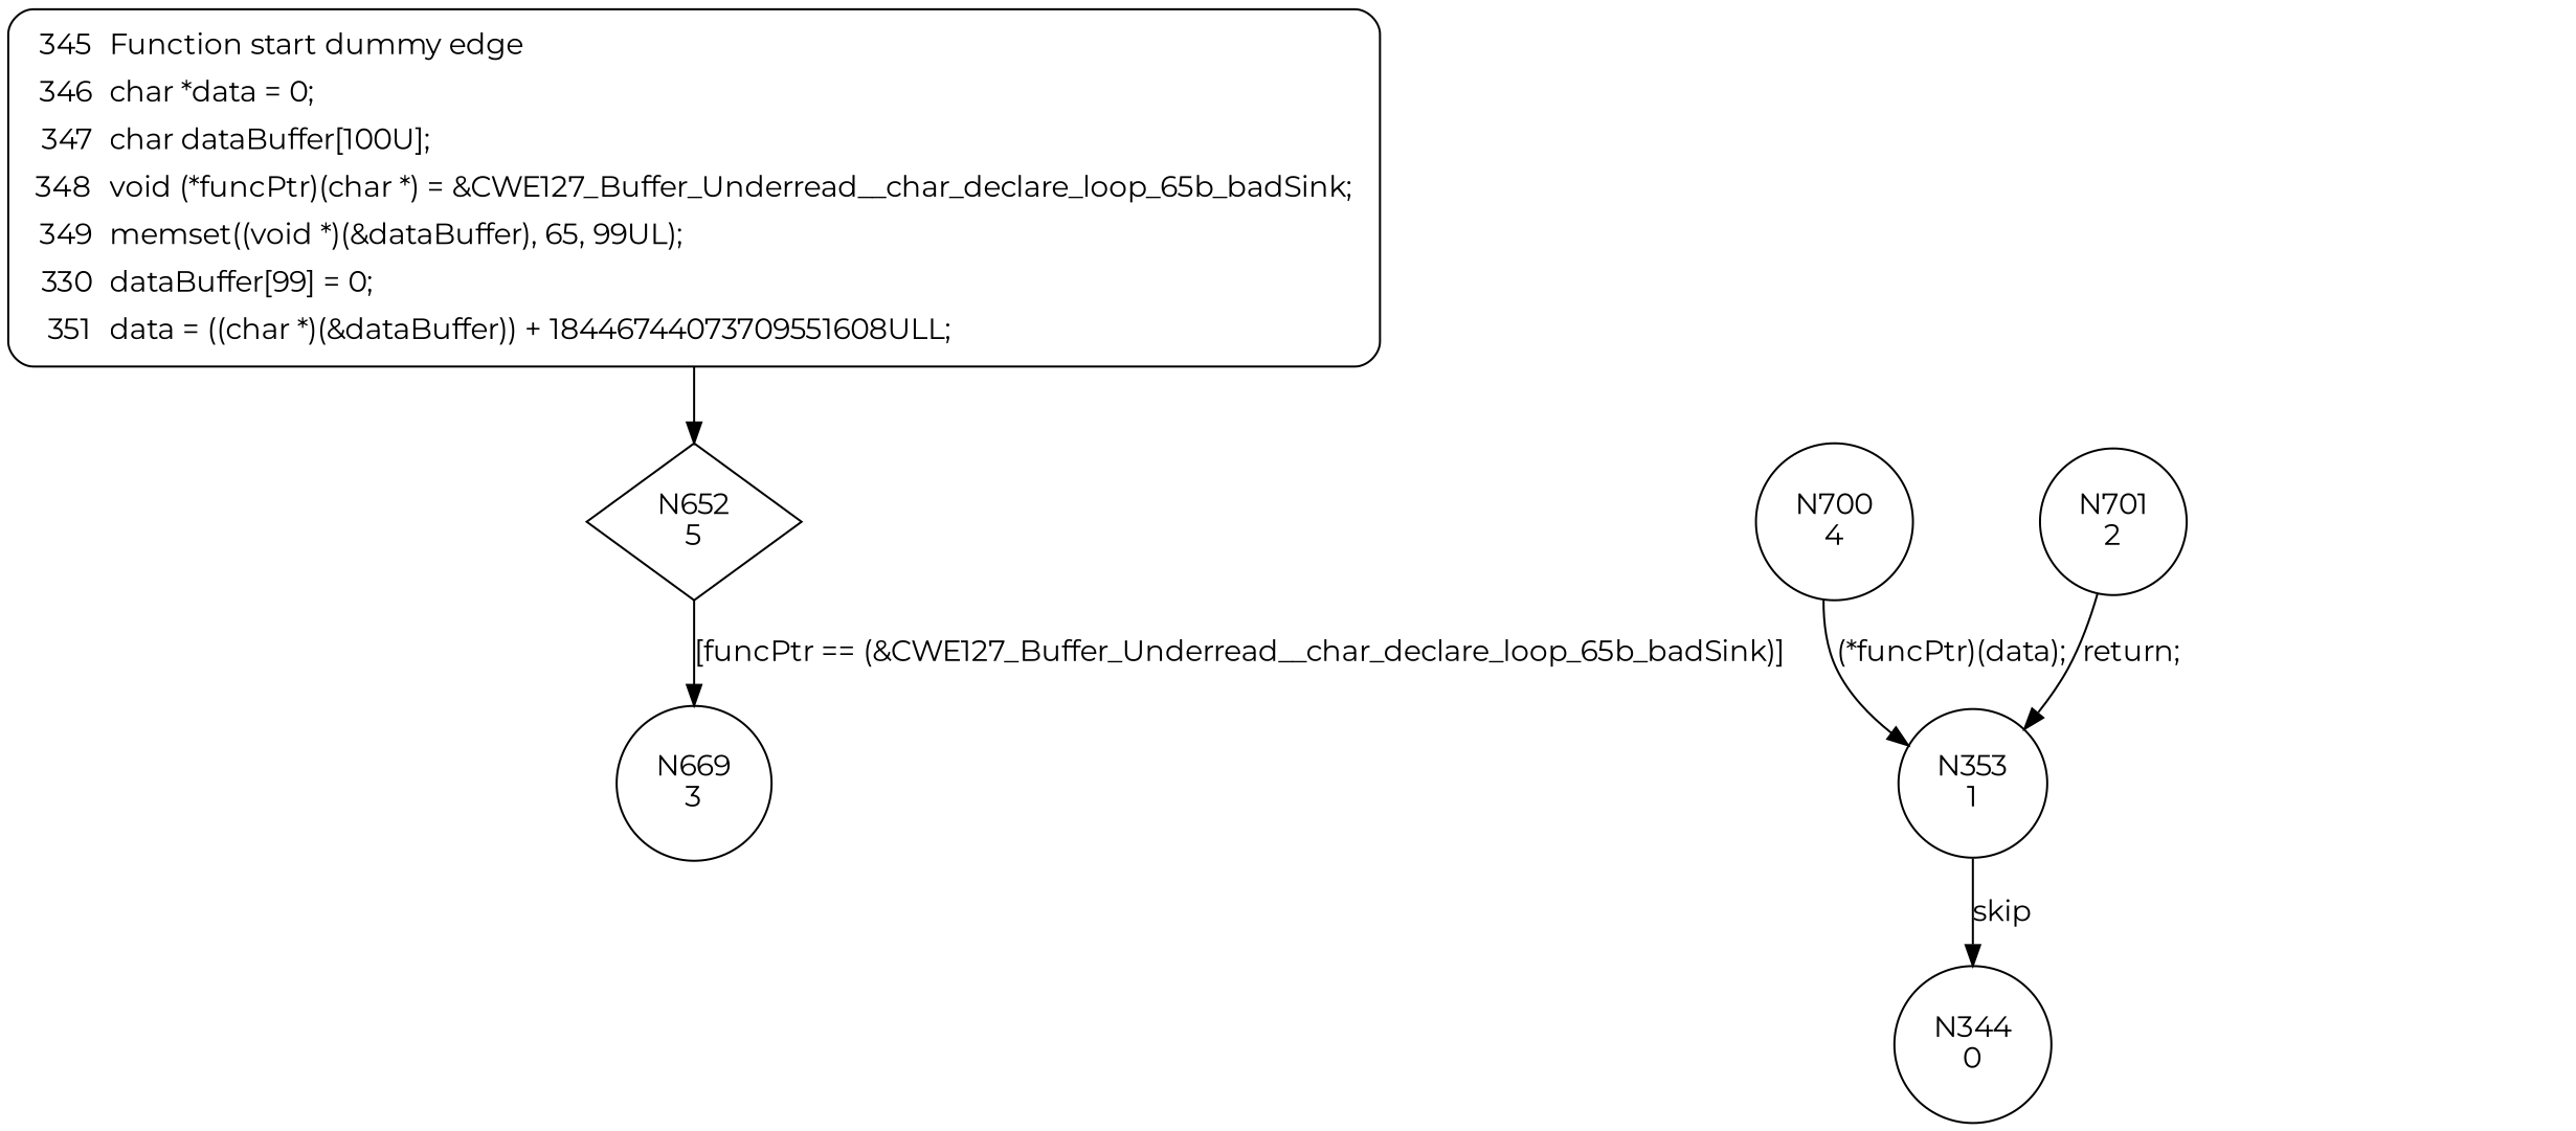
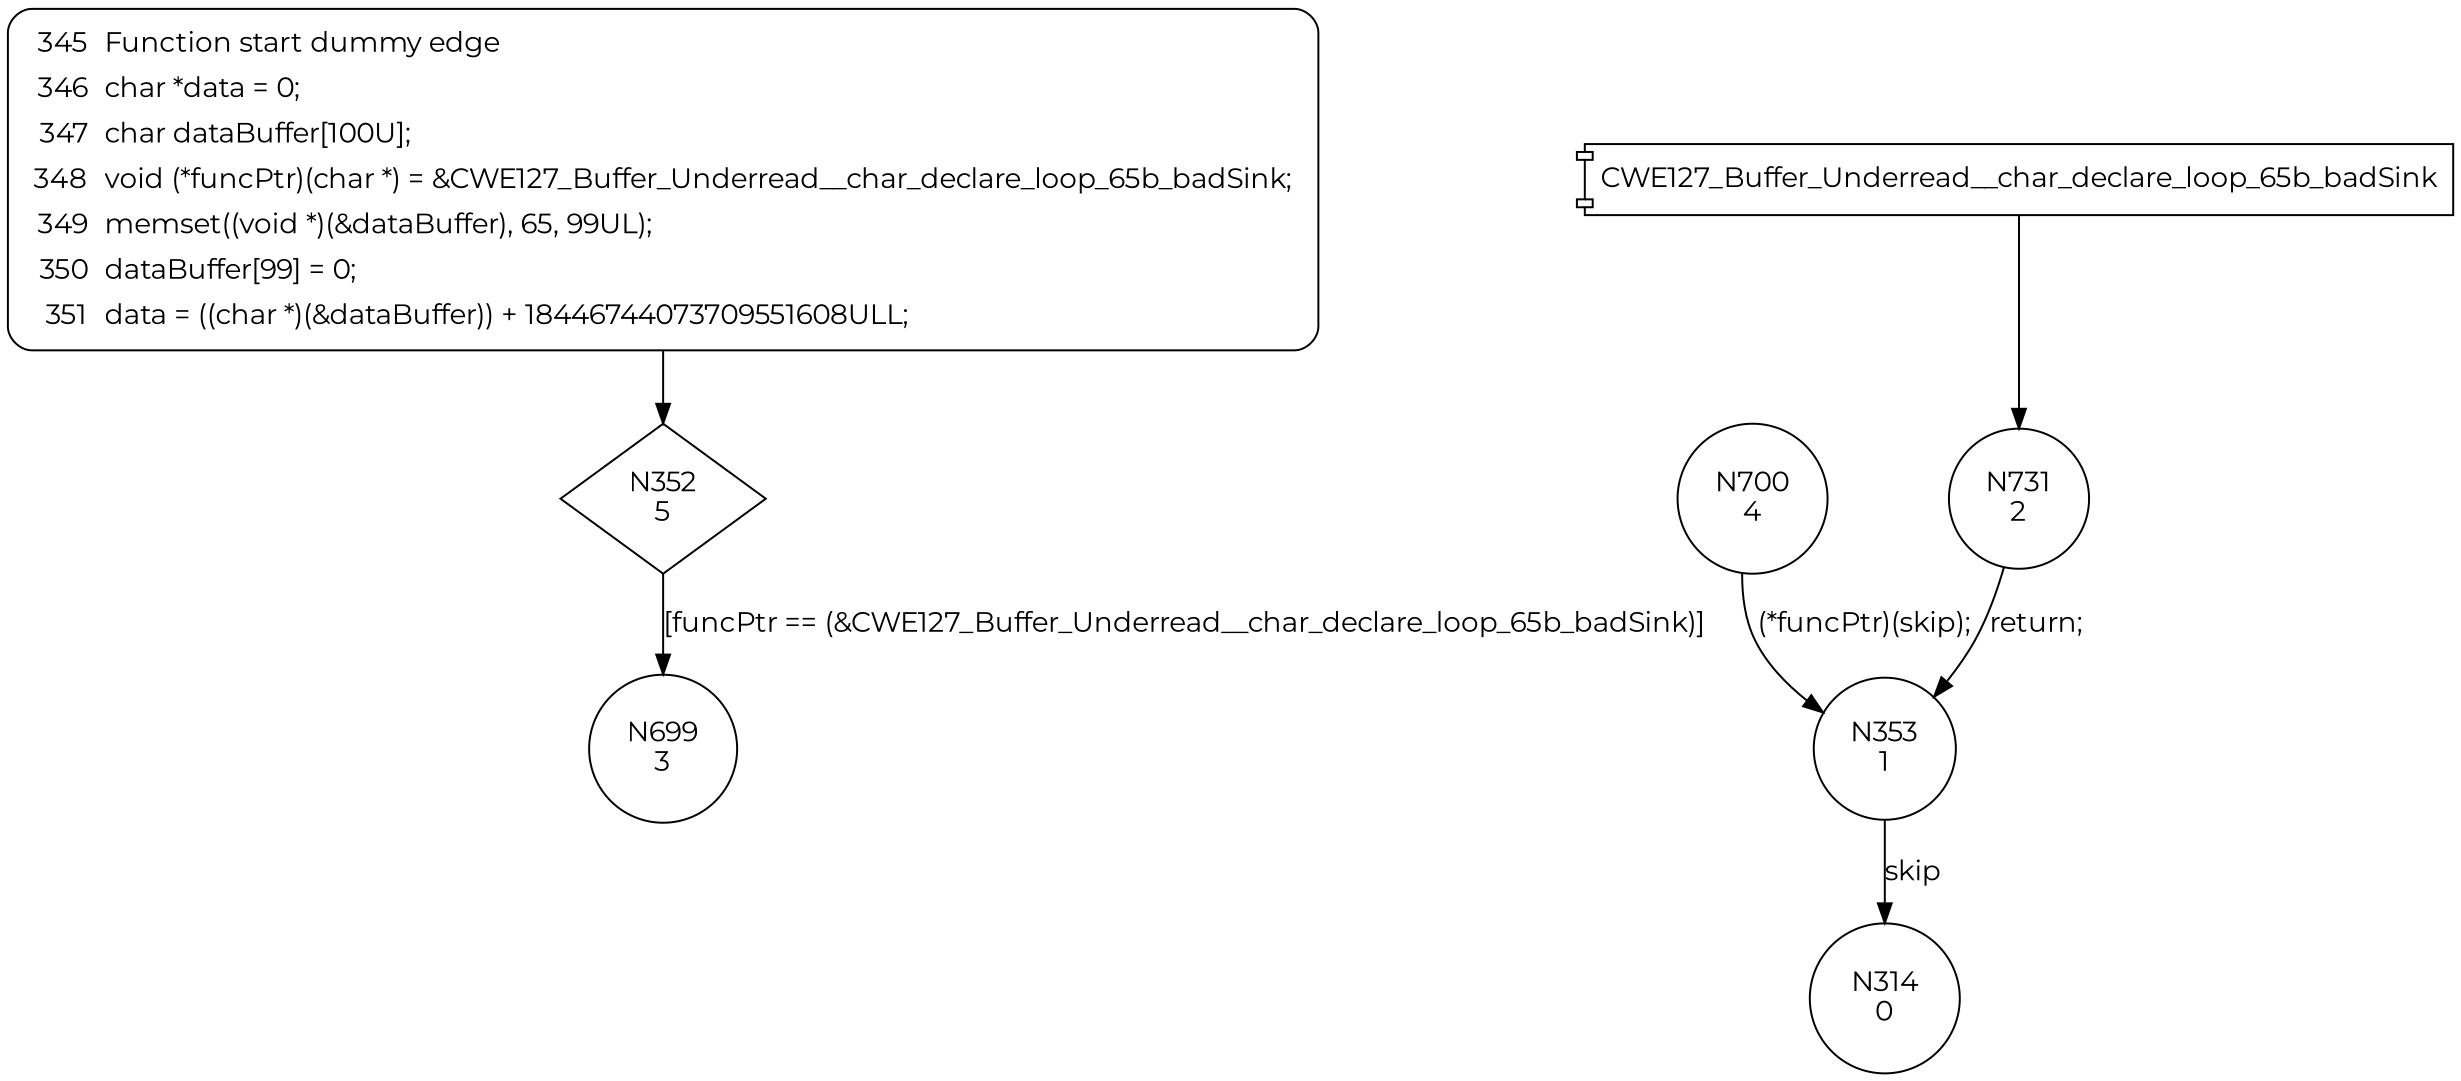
  digraph {
    fontname=Montserrat
    node [fontname=Montserrat shape=circle]
    edge [fontname=Montserrat]
-   n1 [label="N652\n5" shape=diamond]
-   n2 [label="N669\n3"]
+   n1 [label="N352\n5" shape=diamond]
+   n2 [label="N699\n3"]
    n3 [label="N700\n4"]
    n4 [label="N353\n1"]
-   n6 [label="N701\n2"]
-   n7 [label="N344\n0"]
-   n8 [fillcolor=white label=<<table border="0" cellborder="0" cellpadding="3" bgcolor="white"><tr><td align="right">345</td><td align="left">Function start dummy edge</td></tr><tr><td align="right">346</td><td align="left">char *data = 0;</td></tr><tr><td align="right">347</td><td align="left">char dataBuffer[100U];</td></tr><tr><td align="right">348</td><td align="left">void (*funcPtr)(char *) = &amp;CWE127_Buffer_Underread__char_declare_loop_65b_badSink;</td></tr><tr><td align="right">349</td><td align="left">memset((void *)(&amp;dataBuffer), 65, 99UL);</td></tr><tr><td align="right">330</td><td align="left">dataBuffer[99] = 0;</td></tr><tr><td align="right">351</td><td align="left">data = ((char *)(&amp;dataBuffer)) + 18446744073709551608ULL;</td></tr></table>> penwidth=1 shape=Mrecord style="filled,bold"]
+   n5 [label=CWE127_Buffer_Underread__char_declare_loop_65b_badSink shape=component]
+   n6 [label="N731\n2"]
+   n7 [label="N314\n0"]
+   n8 [fillcolor=white label=<<table border="0" cellborder="0" cellpadding="3" bgcolor="white"><tr><td align="right">345</td><td align="left">Function start dummy edge</td></tr><tr><td align="right">346</td><td align="left">char *data = 0;</td></tr><tr><td align="right">347</td><td align="left">char dataBuffer[100U];</td></tr><tr><td align="right">348</td><td align="left">void (*funcPtr)(char *) = &amp;CWE127_Buffer_Underread__char_declare_loop_65b_badSink;</td></tr><tr><td align="right">349</td><td align="left">memset((void *)(&amp;dataBuffer), 65, 99UL);</td></tr><tr><td align="right">350</td><td align="left">dataBuffer[99] = 0;</td></tr><tr><td align="right">351</td><td align="left">data = ((char *)(&amp;dataBuffer)) + 18446744073709551608ULL;</td></tr></table>> penwidth=1 shape=Mrecord style="filled,bold"]
    n1 -> n2 [label="[funcPtr == (&CWE127_Buffer_Underread__char_declare_loop_65b_badSink)]"]
-   n3 -> n4 [label="(*funcPtr)(data);"]
+   n3 -> n4 [label="(*funcPtr)(skip);"]
    n4 -> n7 [label=skip]
+   n5 -> n6
    n6 -> n4 [label="return;"]
    n8 -> n1
  }
